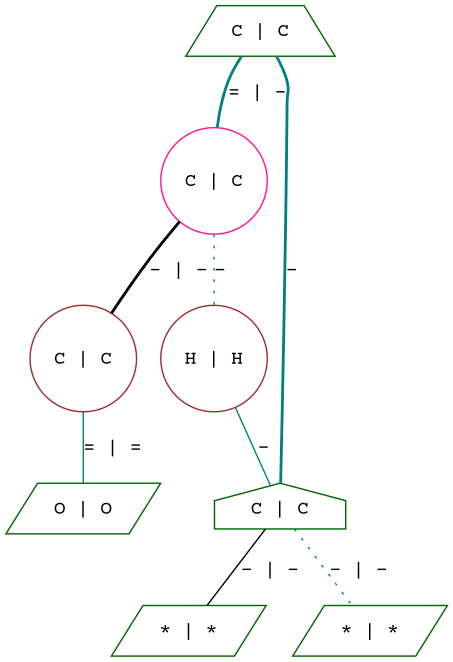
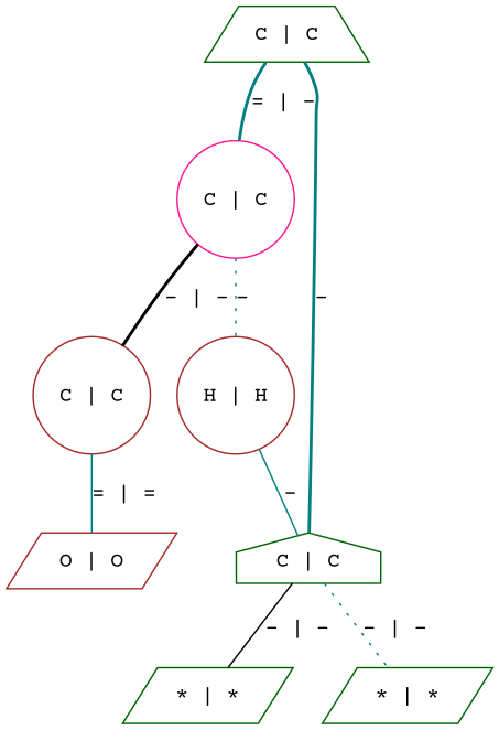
  graph {
    fontname="Courier Prime"
    node [color=darkgreen shape=circle fontname="Courier Prime"]
    edge [color=teal style=bold fontname="Courier Prime"]
    n1 [label="C | C" shape=trapezium]
    n2 [label="C | C" color=deeppink]
    n3 [label="C | C" shape=house]
    n4 [label="C | C" color=brown]
    n5 [label="H | H" color=brown]
-   n6 [label="O | O" shape=parallelogram]
+   n6 [label="O | O" color=brown shape=parallelogram]
    n7 [label="* | *" shape=parallelogram]
    n8 [label="* | *" shape=parallelogram]
    n1 -- n2 [label="= | -"]
    n1 -- n3 [label="-"]
    n2 -- n4 [label="- | -" color=black]
    n2 -- n5 [label="-" style=dotted]
    n3 -- n7 [label="- | -" color=black style=solid]
    n3 -- n8 [label="- | -" style=dotted]
    n4 -- n6 [label="= | =" style=solid]
    n5 -- n3 [label="-" style=solid]
  }
